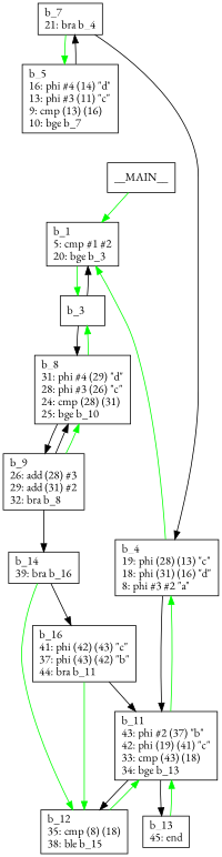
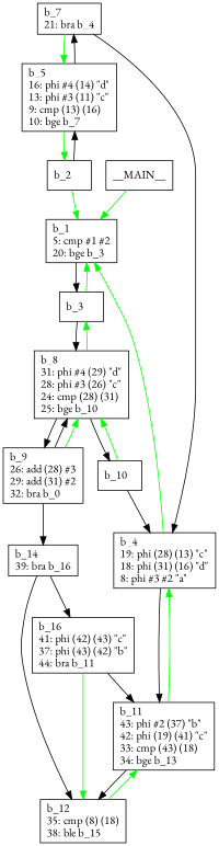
  digraph {
    fontname="EB Garamond"
    node [fontname="EB Garamond" shape=box]
    edge [fontname="EB Garamond"]
    n1 [label="b_1\l5: cmp #1 #2\l20: bge b_3\l"]
    n2 [label="b_3\l"]
    __MAIN__
+   n4 [label="b_2\l"]
    n5 [label="b_5\l16: phi #4 (14) \"d\"\l13: phi #3 (11) \"c\"\l9: cmp (13) (16)\l10: bge b_7\l"]
    n6 [label="b_8\l31: phi #4 (29) \"d\"\l28: phi #3 (26) \"c\"\l24: cmp (28) (31)\l25: bge b_10\l"]
    n7 [label="b_7\l21: bra b_4\l"]
    n8 [label="b_4\l19: phi (28) (13) \"c\"\l18: phi (31) (16) \"d\"\l8: phi #3 #2 \"a\"\l"]
    n9 [label="b_11\l43: phi #2 (37) \"b\"\l42: phi (19) (41) \"c\"\l33: cmp (43) (18)\l34: bge b_13\l"]
    n10 [label="b_12\l35: cmp (8) (18)\l38: ble b_15\l"]
-   n11 [label="b_13\l45: end\l"]
    n12 [label="b_14\l39: bra b_16\l"]
    n13 [label="b_16\l41: phi (42) (43) \"c\"\l37: phi (43) (42) \"b\"\l44: bra b_11\l"]
-   n14 [label="b_9\l26: add (28) #3\l29: add (31) #2\l32: bra b_8\l"]
-   n1 -> n2 [color=green]
-   n2 -> n1 [color=black]
+   n14 [label="b_9\l26: add (28) #3\l29: add (31) #2\l32: bra b_0\l"]
+   n15 [label="b_10\l"]
+   n1 -> n2
+   n2 -> n1 [color=green]
    n2 -> n6
    __MAIN__ -> n1 [color=green]
+   n4 -> n1 [color=green]
+   n4 -> n5
+   n5 -> n4 [color=green]
    n5 -> n7
    n6 -> n2 [color=green]
    n6 -> n14
+   n6 -> n15
    n7 -> n5 [color=green]
    n7 -> n8
    n8 -> n1 [color=green]
    n8 -> n9
    n9 -> n8 [color=green]
    n9 -> n10
-   n9 -> n11
    n10 -> n9 [color=green]
-   n11 -> n9 [color=green]
-   n12 -> n10 [color=green]
+   n12 -> n10 [color=black]
    n12 -> n13
    n13 -> n9
    n13 -> n10 [color=green]
    n14 -> n6
    n14 -> n6 [color=green]
    n14 -> n12
+   n15 -> n6 [color=green]
+   n15 -> n8
  }
